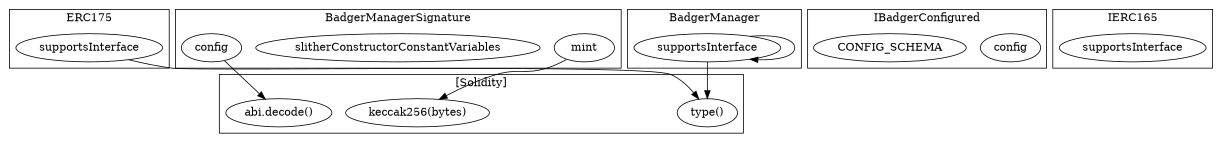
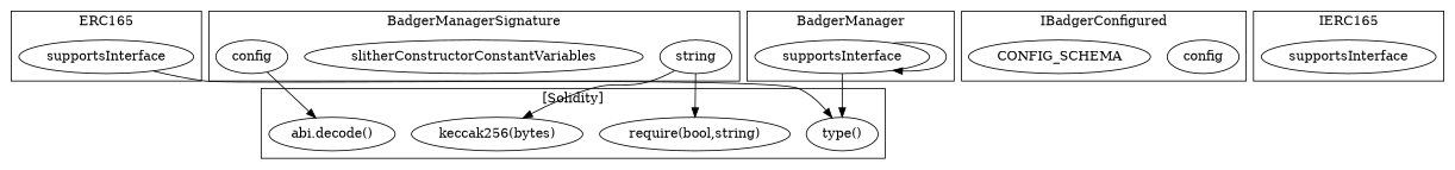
  strict digraph {
    n1 [label=supportsInterface]
    n2 [label=config]
    n3 [label=CONFIG_SCHEMA]
-   n4 [label=mint]
+   n4 [label=string]
    n5 [label=slitherConstructorConstantVariables]
    n6 [label=config]
    n7 [label=supportsInterface]
    n8 [label=supportsInterface]
    "type()"
+   "require(bool,string)"
    "keccak256(bytes)"
    "abi.decode()"
    subgraph cluster_1 {
-     label=ERC175
+     label=ERC165
      n1
    }
    subgraph cluster_2 {
      label=IBadgerConfigured
      n2
      n3
    }
    subgraph cluster_3 {
      label=BadgerManagerSignature
      n4
      n5
      n6
    }
    subgraph cluster_4 {
      label=IERC165
      n7
    }
    subgraph cluster_5 {
      label=BadgerManager
      n8
    }
    subgraph cluster_6 {
      label="[Solidity]"
      "type()"
+     "require(bool,string)"
      "keccak256(bytes)"
      "abi.decode()"
    }
    n1 -> "type()"
+   n4 -> "require(bool,string)"
    n4 -> "keccak256(bytes)"
    n6 -> "abi.decode()"
    n8 -> n8
    n8 -> "type()"
  }
